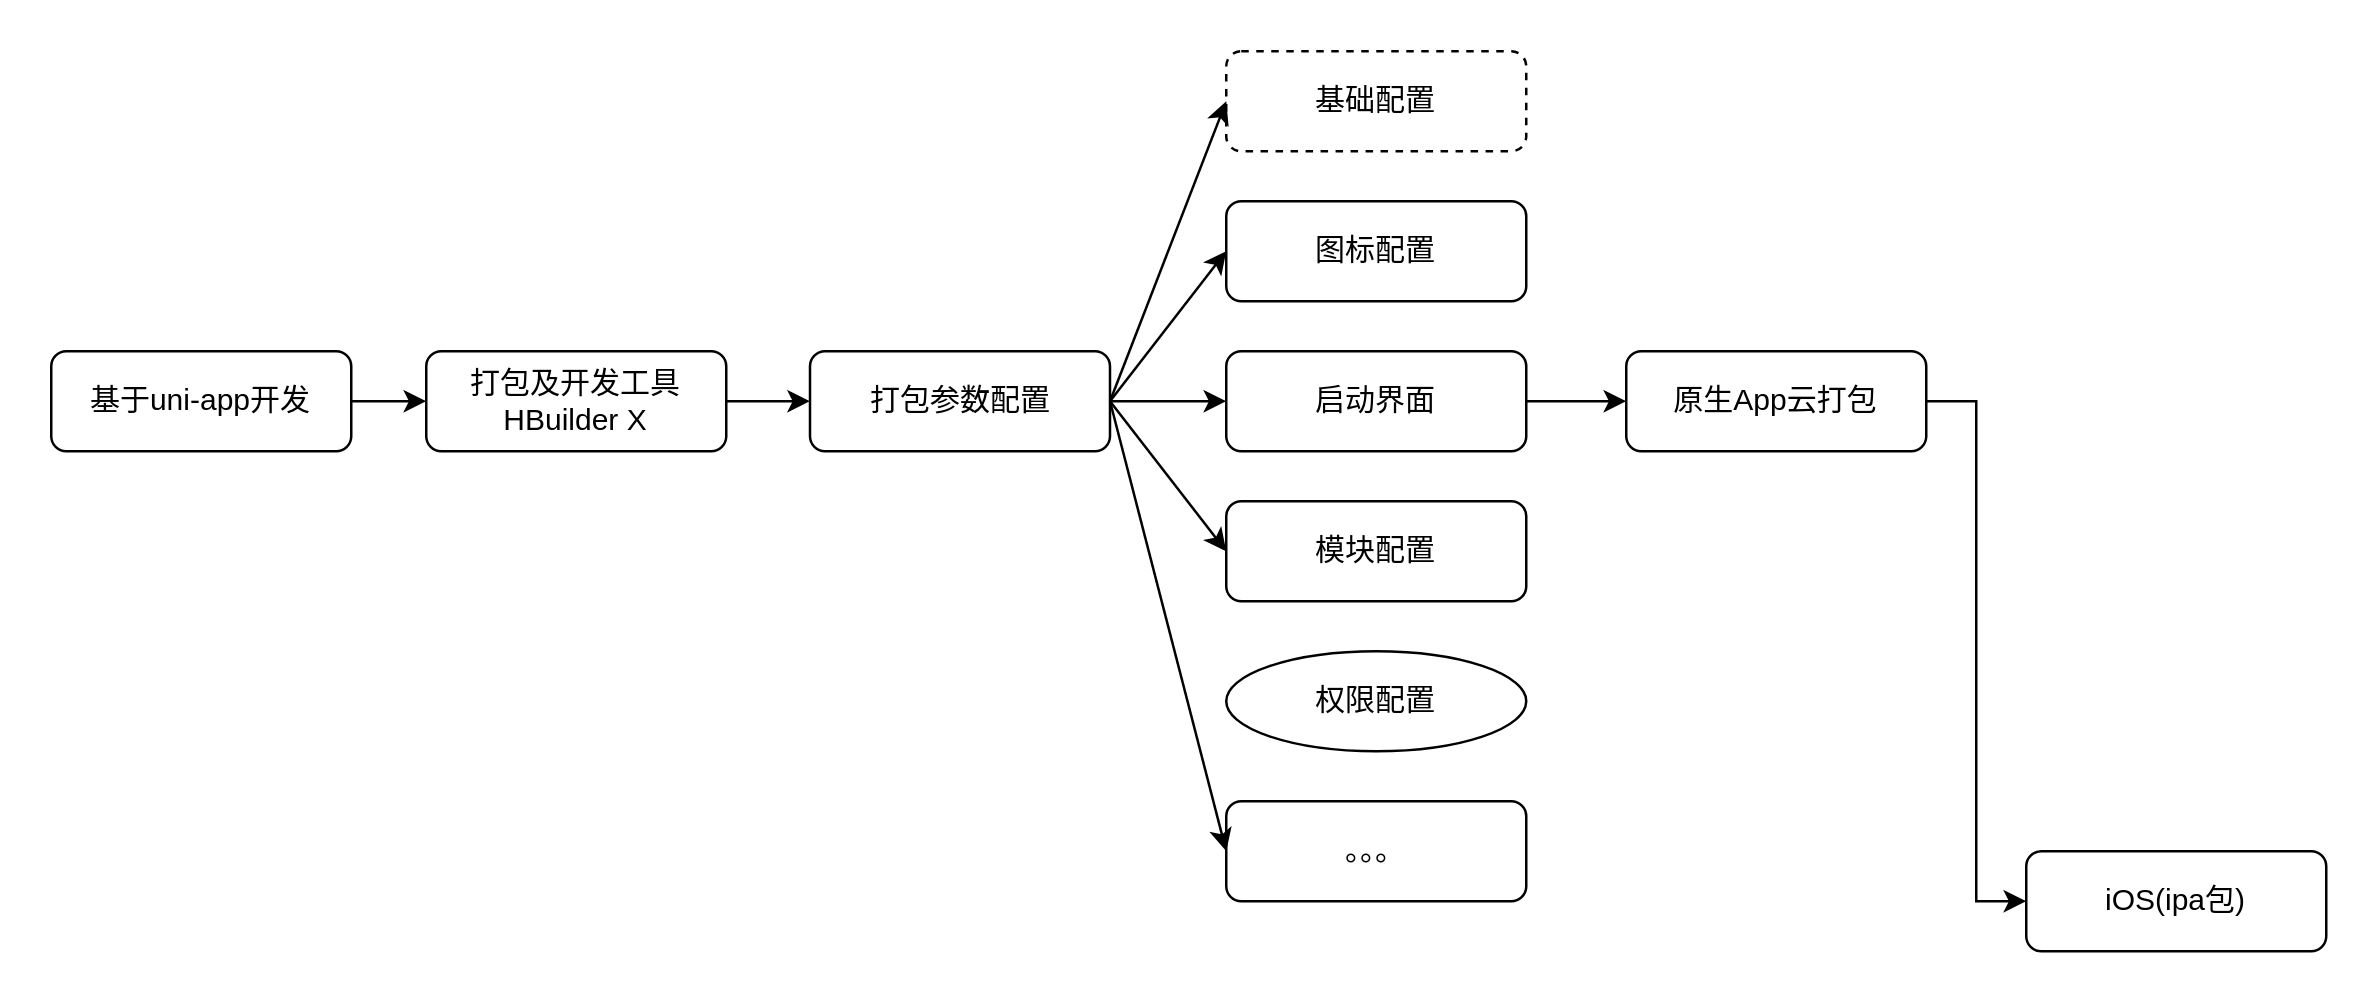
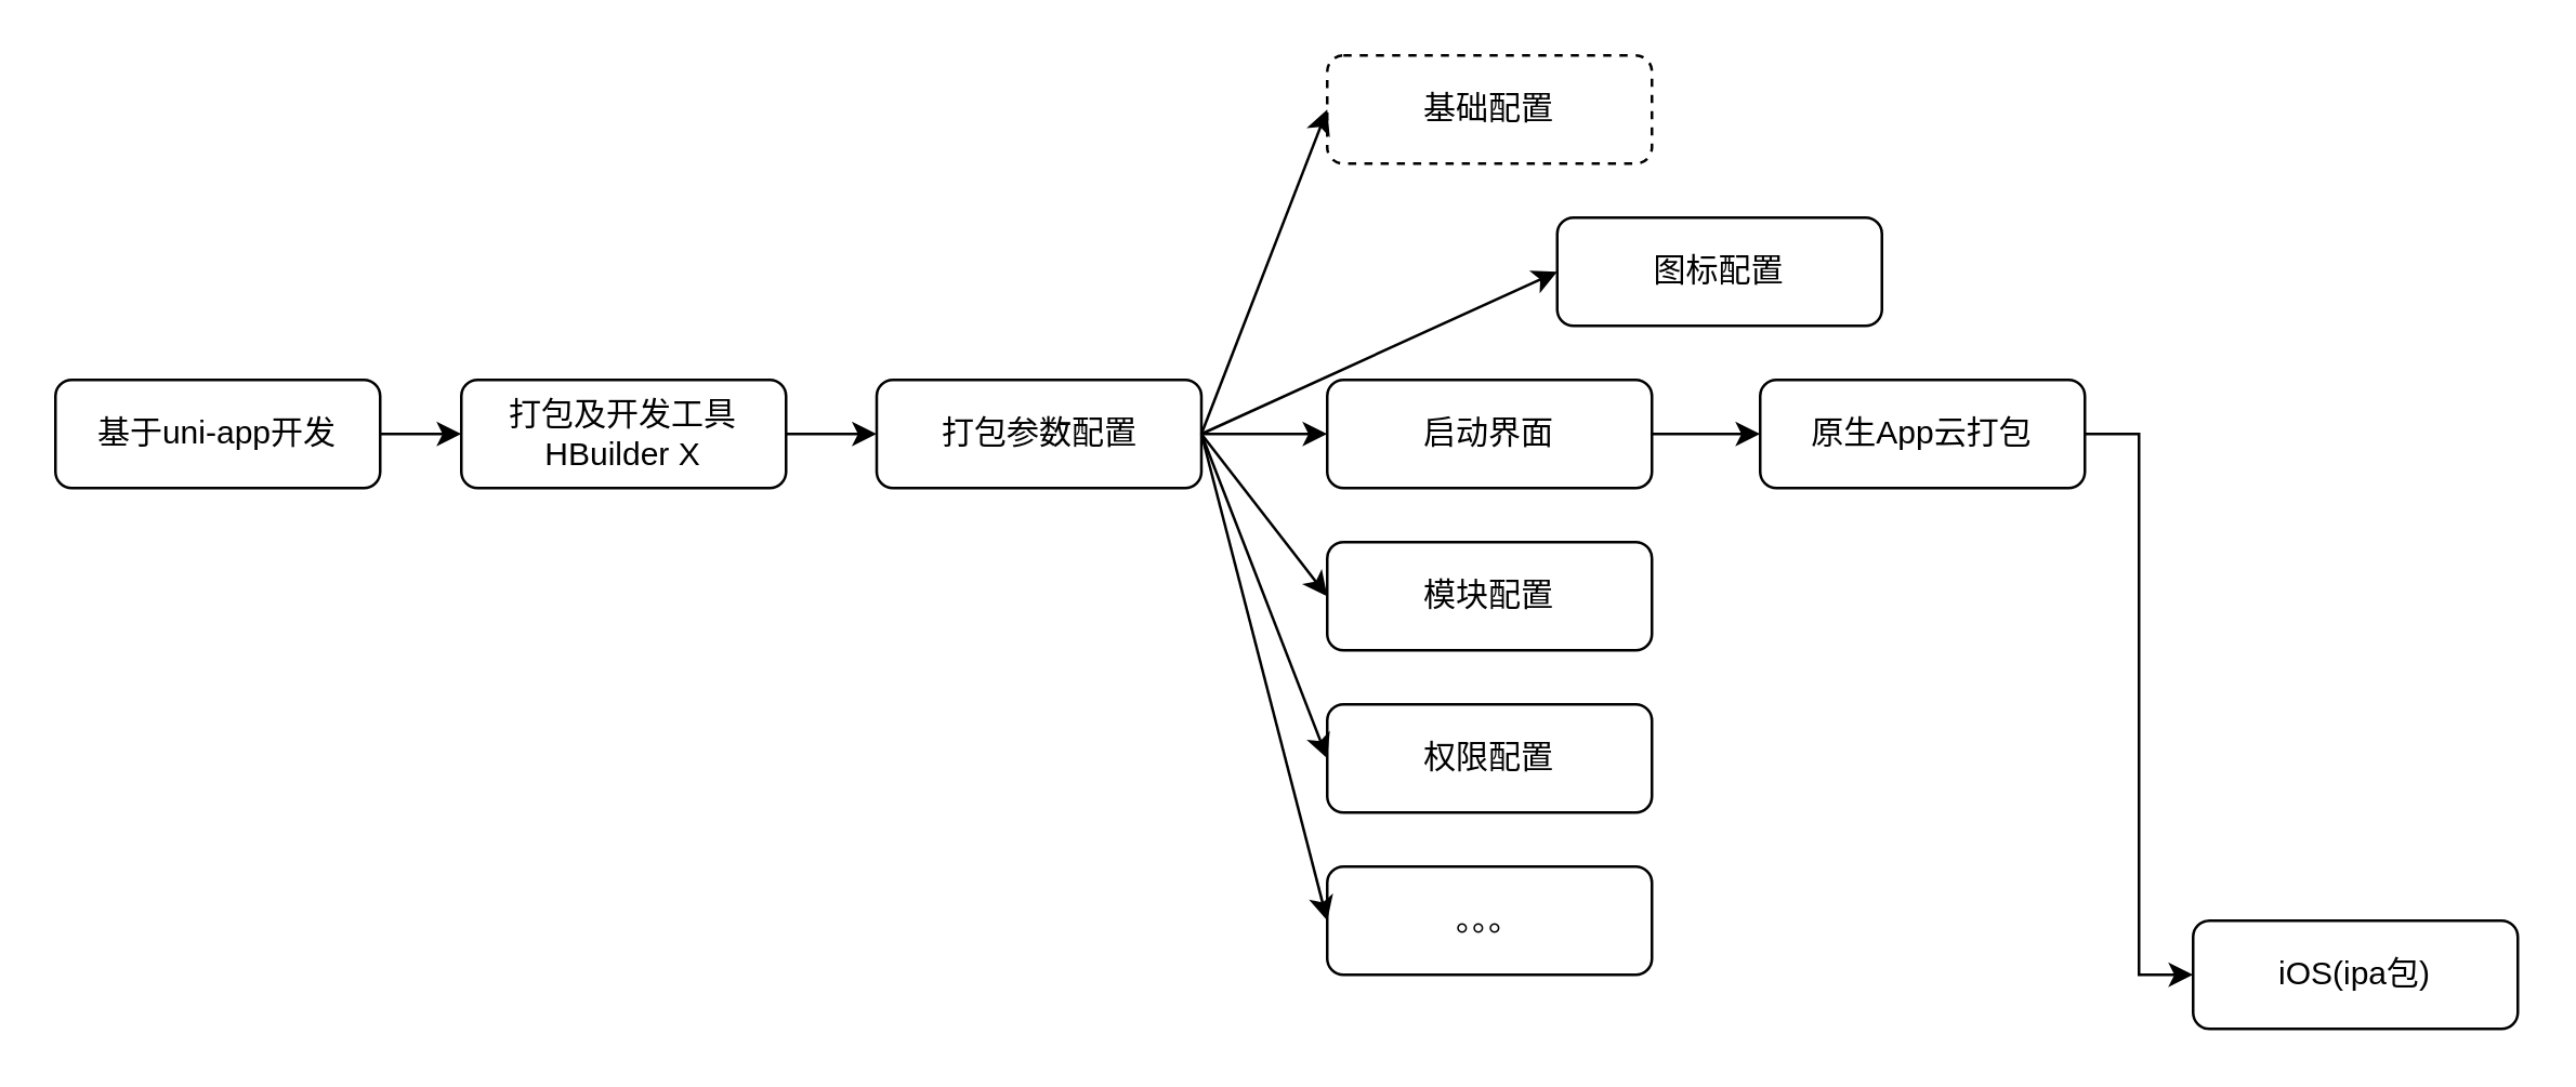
  <mxCell id="0" />
  <mxCell id="1" parent="0" />
  <mxCell id="2" value="基于uni-app开发" style="rounded=1;whiteSpace=wrap;html=1;" parent="1" vertex="1"><mxGeometry x="20" y="140" width="120" height="40" as="geometry" /></mxCell>
  <mxCell id="3" value="" style="edgeStyle=orthogonalEdgeStyle;rounded=0;orthogonalLoop=1;jettySize=auto;html=1;" parent="1" source="4" target="6" edge="1"><mxGeometry relative="1" as="geometry" /></mxCell>
  <mxCell id="4" value="&lt;font style=&quot;vertical-align: inherit&quot;&gt;&lt;font style=&quot;vertical-align: inherit&quot;&gt;打包及开发工具HBuilder X&lt;/font&gt;&lt;/font&gt;" style="whiteSpace=wrap;html=1;rounded=1;" parent="1" vertex="1"><mxGeometry x="170" y="140" width="120" height="40" as="geometry" /></mxCell>
  <mxCell id="5" value="" style="endArrow=classic;html=1;exitX=1;exitY=0.5;exitDx=0;exitDy=0;entryX=0;entryY=0.5;entryDx=0;entryDy=0;" parent="1" source="2" target="4" edge="1"><mxGeometry width="50" height="50" relative="1" as="geometry"><mxPoint x="360" y="240" as="sourcePoint" /><mxPoint x="410" y="190" as="targetPoint" /></mxGeometry></mxCell>
  <mxCell id="6" value="&lt;span&gt;打包参数配置&lt;/span&gt;" style="whiteSpace=wrap;html=1;rounded=1;" parent="1" vertex="1"><mxGeometry x="323.5" y="140" width="120" height="40" as="geometry" /></mxCell>
  <mxCell id="7" value="&lt;font style=&quot;vertical-align: inherit&quot;&gt;&lt;font style=&quot;vertical-align: inherit&quot;&gt;&lt;font style=&quot;vertical-align: inherit&quot;&gt;&lt;font style=&quot;vertical-align: inherit&quot;&gt;基础配置&lt;/font&gt;&lt;/font&gt;&lt;/font&gt;&lt;/font&gt;" style="whiteSpace=wrap;html=1;rounded=1;dashed=1;" parent="1" vertex="1"><mxGeometry x="490" y="20" width="120" height="40" as="geometry" /></mxCell>
- <mxCell id="8" value="&lt;font style=&quot;vertical-align: inherit&quot;&gt;&lt;font style=&quot;vertical-align: inherit&quot;&gt;&lt;font style=&quot;vertical-align: inherit&quot;&gt;&lt;font style=&quot;vertical-align: inherit&quot;&gt;图标配置&lt;/font&gt;&lt;/font&gt;&lt;/font&gt;&lt;/font&gt;" style="whiteSpace=wrap;html=1;rounded=1;" parent="1" vertex="1"><mxGeometry x="490" y="80" width="120" height="40" as="geometry" /></mxCell>
- <mxCell id="9" value="&lt;font style=&quot;vertical-align: inherit&quot;&gt;&lt;font style=&quot;vertical-align: inherit&quot;&gt;权限配置&lt;/font&gt;&lt;/font&gt;" style="ellipse;whiteSpace=wrap;html=1;" parent="1" vertex="1"><mxGeometry x="490" y="260" width="120" height="40" as="geometry" /></mxCell>
+ <mxCell id="8" value="&lt;font style=&quot;vertical-align: inherit&quot;&gt;&lt;font style=&quot;vertical-align: inherit&quot;&gt;&lt;font style=&quot;vertical-align: inherit&quot;&gt;&lt;font style=&quot;vertical-align: inherit&quot;&gt;图标配置&lt;/font&gt;&lt;/font&gt;&lt;/font&gt;&lt;/font&gt;" style="whiteSpace=wrap;html=1;rounded=1;" parent="1" vertex="1"><mxGeometry x="575" y="80" width="120" height="40" as="geometry" /></mxCell>
+ <mxCell id="9" value="&lt;font style=&quot;vertical-align: inherit&quot;&gt;&lt;font style=&quot;vertical-align: inherit&quot;&gt;权限配置&lt;/font&gt;&lt;/font&gt;" style="whiteSpace=wrap;html=1;rounded=1;" parent="1" vertex="1"><mxGeometry x="490" y="260" width="120" height="40" as="geometry" /></mxCell>
  <mxCell id="10" value="" style="edgeStyle=orthogonalEdgeStyle;rounded=0;orthogonalLoop=1;jettySize=auto;html=1;" parent="1" source="11" target="21" edge="1"><mxGeometry relative="1" as="geometry" /></mxCell>
  <mxCell id="11" value="&lt;font style=&quot;vertical-align: inherit&quot;&gt;&lt;font style=&quot;vertical-align: inherit&quot;&gt;&lt;font style=&quot;vertical-align: inherit&quot;&gt;&lt;font style=&quot;vertical-align: inherit&quot;&gt;&lt;font style=&quot;vertical-align: inherit&quot;&gt;&lt;font style=&quot;vertical-align: inherit&quot;&gt;启动界面&lt;/font&gt;&lt;/font&gt;&lt;/font&gt;&lt;/font&gt;&lt;/font&gt;&lt;/font&gt;" style="whiteSpace=wrap;html=1;rounded=1;" parent="1" vertex="1"><mxGeometry x="490" y="140" width="120" height="40" as="geometry" /></mxCell>
  <mxCell id="12" value="&lt;font style=&quot;vertical-align: inherit&quot;&gt;&lt;font style=&quot;vertical-align: inherit&quot;&gt;&lt;font style=&quot;vertical-align: inherit&quot;&gt;&lt;font style=&quot;vertical-align: inherit&quot;&gt;&lt;font style=&quot;vertical-align: inherit&quot;&gt;&lt;font style=&quot;vertical-align: inherit&quot;&gt;模块配置&lt;/font&gt;&lt;/font&gt;&lt;/font&gt;&lt;/font&gt;&lt;/font&gt;&lt;/font&gt;" style="whiteSpace=wrap;html=1;rounded=1;" parent="1" vertex="1"><mxGeometry x="490" y="200" width="120" height="40" as="geometry" /></mxCell>
  <mxCell id="13" value="" style="endArrow=classic;html=1;exitX=1;exitY=0.5;exitDx=0;exitDy=0;entryX=0;entryY=0.5;entryDx=0;entryDy=0;" parent="1" source="6" target="7" edge="1"><mxGeometry width="50" height="50" relative="1" as="geometry"><mxPoint x="360" y="180" as="sourcePoint" /><mxPoint x="430" y="90" as="targetPoint" /></mxGeometry></mxCell>
  <mxCell id="14" value="" style="endArrow=classic;html=1;entryX=0;entryY=0.5;entryDx=0;entryDy=0;exitX=1;exitY=0.5;exitDx=0;exitDy=0;" parent="1" source="6" target="8" edge="1"><mxGeometry width="50" height="50" relative="1" as="geometry"><mxPoint x="440" y="160" as="sourcePoint" /><mxPoint x="500" y="50" as="targetPoint" /></mxGeometry></mxCell>
  <mxCell id="15" value="" style="endArrow=classic;html=1;exitX=1;exitY=0.5;exitDx=0;exitDy=0;entryX=0;entryY=0.5;entryDx=0;entryDy=0;" parent="1" source="6" target="11" edge="1"><mxGeometry width="50" height="50" relative="1" as="geometry"><mxPoint x="463.5" y="180" as="sourcePoint" /><mxPoint x="510" y="60" as="targetPoint" /></mxGeometry></mxCell>
  <mxCell id="16" value="" style="endArrow=classic;html=1;exitX=1;exitY=0.5;exitDx=0;exitDy=0;entryX=0;entryY=0.5;entryDx=0;entryDy=0;" parent="1" source="6" target="12" edge="1"><mxGeometry width="50" height="50" relative="1" as="geometry"><mxPoint x="473.5" y="190" as="sourcePoint" /><mxPoint x="520" y="70" as="targetPoint" /></mxGeometry></mxCell>
+ <mxCell id="17" value="" style="endArrow=classic;html=1;exitX=1;exitY=0.5;exitDx=0;exitDy=0;entryX=0;entryY=0.5;entryDx=0;entryDy=0;" parent="1" source="6" target="9" edge="1"><mxGeometry width="50" height="50" relative="1" as="geometry"><mxPoint x="483.5" y="200" as="sourcePoint" /><mxPoint x="530" y="80" as="targetPoint" /></mxGeometry></mxCell>
  <mxCell id="18" value="。。。" style="whiteSpace=wrap;html=1;rounded=1;" parent="1" vertex="1"><mxGeometry x="490" y="320" width="120" height="40" as="geometry" /></mxCell>
  <mxCell id="19" value="" style="endArrow=classic;html=1;exitX=1;exitY=0.5;exitDx=0;exitDy=0;entryX=0;entryY=0.5;entryDx=0;entryDy=0;" parent="1" source="6" target="18" edge="1"><mxGeometry width="50" height="50" relative="1" as="geometry"><mxPoint x="453.5" y="170" as="sourcePoint" /><mxPoint x="500" y="290" as="targetPoint" /></mxGeometry></mxCell>
  <mxCell id="20" value="" style="edgeStyle=orthogonalEdgeStyle;rounded=0;orthogonalLoop=1;jettySize=auto;html=1;" parent="1" source="21" target="22" edge="1"><mxGeometry relative="1" as="geometry"><Array as="points"><mxPoint x="790" y="160" /><mxPoint x="790" y="360" /></Array></mxGeometry></mxCell>
  <mxCell id="21" value="原生App云打包" style="whiteSpace=wrap;html=1;rounded=1;" parent="1" vertex="1"><mxGeometry x="650" y="140" width="120" height="40" as="geometry" /></mxCell>
  <mxCell id="22" value="iOS(ipa包)" style="whiteSpace=wrap;html=1;rounded=1;" parent="1" vertex="1"><mxGeometry x="810" y="340" width="120" height="40" as="geometry" /></mxCell>
